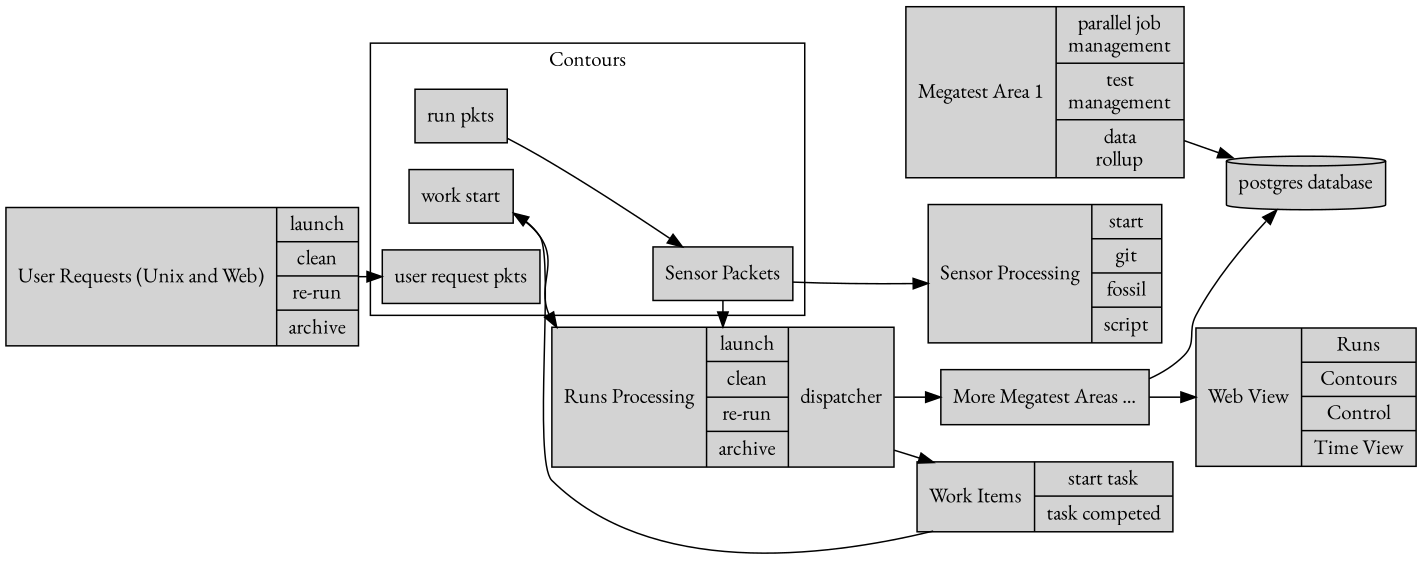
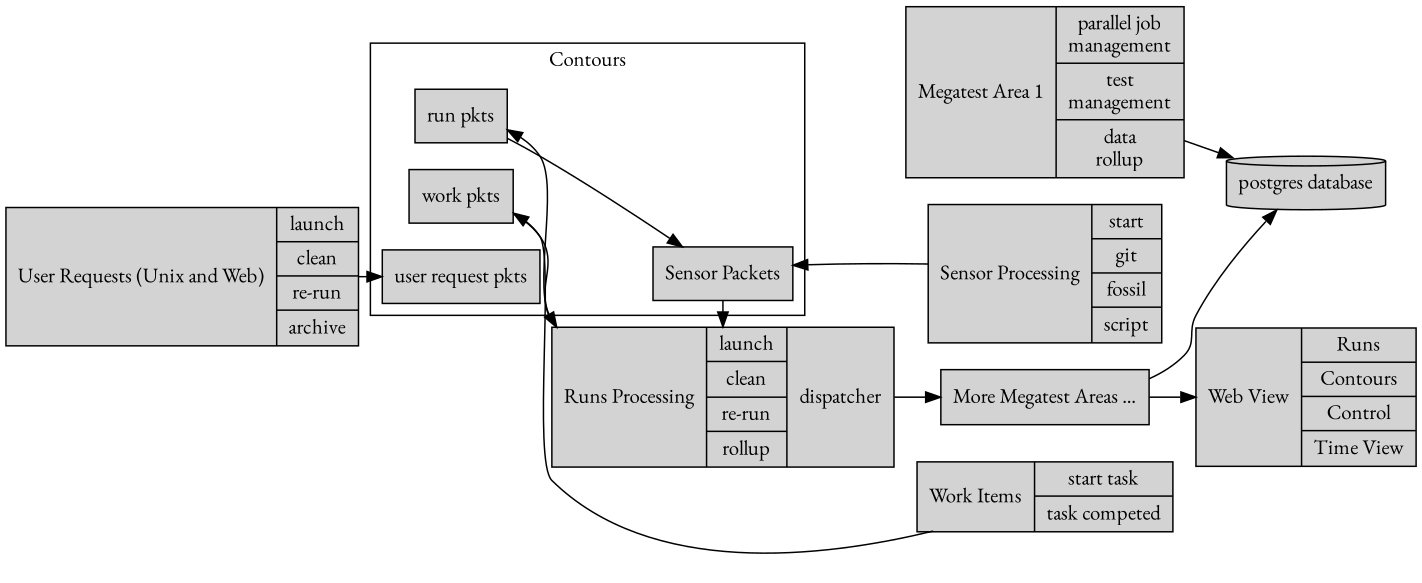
  digraph {
    fontname="EB Garamond"
    rankdir=LR
    ranksep=0.05
    node [fontname="EB Garamond" shape=record style=filled]
    edge [fontname="EB Garamond"]
    n1 [label="Sensor Packets" shape=box]
    "run pkts" [shape=box]
-   "work pkts" [shape=box label="work start"]
+   "work pkts" [shape=box]
    "user request pkts" [shape=box]
-   n5 [label="{ Runs Processing | { launch | clean | re-run | archive } | { dispatcher }}"]
+   n5 [label="{ Runs Processing | { launch | clean | re-run | rollup } | { dispatcher }}"]
    n6 [label="{ Sensor Processing | { start | git | fossil | script }}"]
    n7 [label="More Megatest Areas ... "]
    n8 [label="{ Megatest Area 1 | { parallel job\nmanagement | test\nmanagement | data\nrollup }}"]
    n9 [label="postgres database" shape=cylinder]
    n10 [label="{ Web View | { Runs | Contours | Control | Time View }}"]
    n11 [label="{ Work Items | { start task | task competed }}"]
    n12 [label="{ User Requests (Unix and Web) | { launch | clean | re-run | archive }}"]
    subgraph cluster_1 {
      label=Contours
      n1
      "run pkts"
      "work pkts"
      "user request pkts"
    }
    n1 -> n5
    "run pkts" -> n1
    "work pkts" -> n5
-   n5 -> n11
+   n5 -> "run pkts"
    n5 -> n7
-   n1 -> n6
+   n6 -> n1
    n7 -> n9
    n7 -> n10
    n8 -> n9
    n11 -> "work pkts"
    n12 -> "user request pkts"
  }
